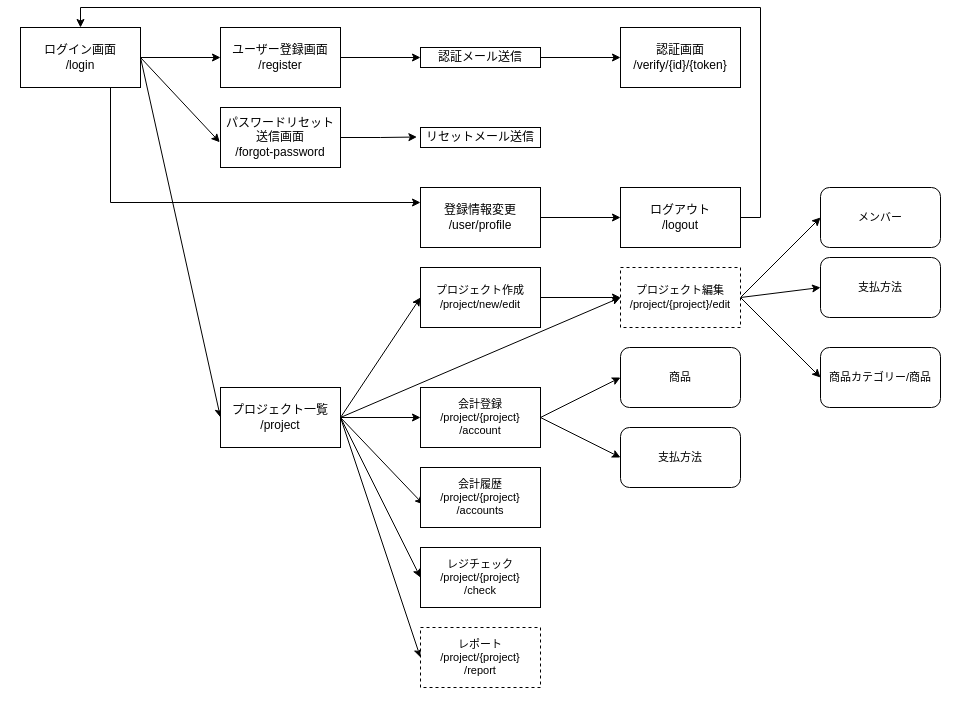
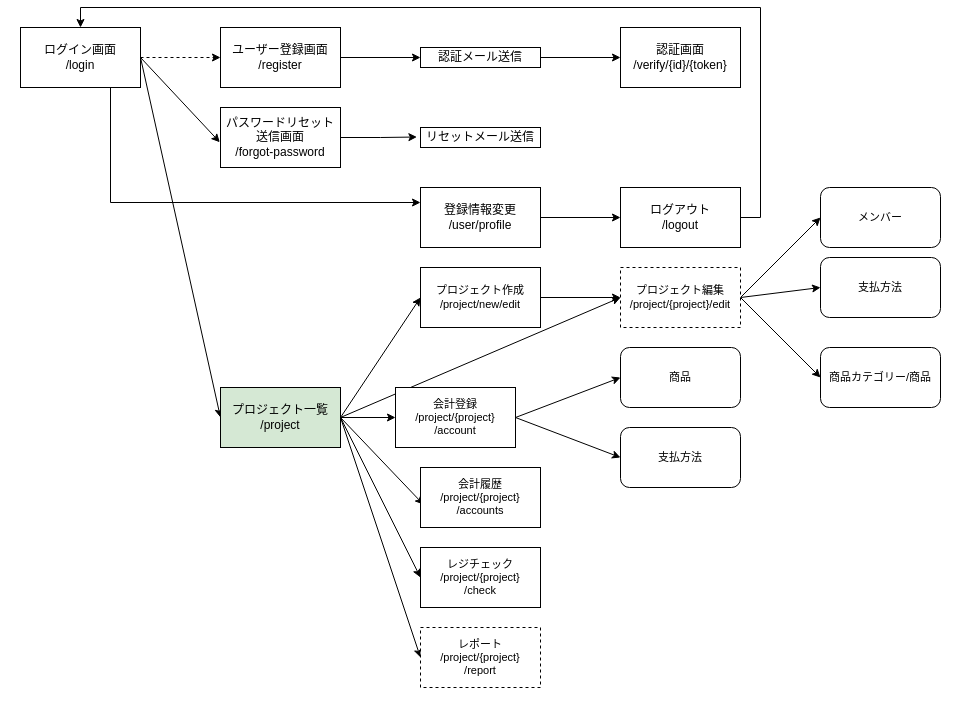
  <mxCell id="0" />
  <mxCell id="1" parent="0" />
- <mxCell id="2" style="edgeStyle=orthogonalEdgeStyle;rounded=0;orthogonalLoop=1;jettySize=auto;html=1;exitX=1;exitY=0.5;exitDx=0;exitDy=0;entryX=0;entryY=0.5;entryDx=0;entryDy=0;" edge="1" parent="1" source="6" target="8"><mxGeometry relative="1" as="geometry" /></mxCell>
+ <mxCell id="2" style="edgeStyle=orthogonalEdgeStyle;rounded=0;orthogonalLoop=1;jettySize=auto;html=1;exitX=1;exitY=0.5;exitDx=0;exitDy=0;entryX=0;entryY=0.5;entryDx=0;entryDy=0;dashed=1;" edge="1" parent="1" source="6" target="8"><mxGeometry relative="1" as="geometry" /></mxCell>
  <mxCell id="3" style="rounded=0;orthogonalLoop=1;jettySize=auto;html=1;exitX=1;exitY=0.5;exitDx=0;exitDy=0;entryX=-0.006;entryY=0.579;entryDx=0;entryDy=0;entryPerimeter=0;" edge="1" parent="1" source="6" target="10"><mxGeometry relative="1" as="geometry" /></mxCell>
  <mxCell id="4" style="edgeStyle=orthogonalEdgeStyle;rounded=0;orthogonalLoop=1;jettySize=auto;html=1;exitX=0.75;exitY=1;exitDx=0;exitDy=0;entryX=0;entryY=0.25;entryDx=0;entryDy=0;" edge="1" parent="1" source="6" target="16"><mxGeometry relative="1" as="geometry"><Array as="points"><mxPoint x="110" y="195" /></Array></mxGeometry></mxCell>
  <mxCell id="5" style="rounded=0;orthogonalLoop=1;jettySize=auto;html=1;exitX=1;exitY=0.5;exitDx=0;exitDy=0;entryX=0;entryY=0.5;entryDx=0;entryDy=0;" edge="1" parent="1" source="6" target="25"><mxGeometry relative="1" as="geometry" /></mxCell>
  <mxCell id="6" value="ログイン画面&lt;br&gt;/login" style="rounded=0;whiteSpace=wrap;html=1;" vertex="1" parent="1"><mxGeometry x="20" y="20" width="120" height="60" as="geometry" /></mxCell>
  <mxCell id="7" style="edgeStyle=orthogonalEdgeStyle;rounded=0;orthogonalLoop=1;jettySize=auto;html=1;exitX=1;exitY=0.5;exitDx=0;exitDy=0;entryX=0;entryY=0.5;entryDx=0;entryDy=0;" edge="1" parent="1" source="8" target="13"><mxGeometry relative="1" as="geometry" /></mxCell>
  <mxCell id="8" value="ユーザー登録画面&lt;br&gt;/register" style="rounded=0;whiteSpace=wrap;html=1;" vertex="1" parent="1"><mxGeometry x="220" y="20" width="120" height="60" as="geometry" /></mxCell>
  <mxCell id="9" style="edgeStyle=orthogonalEdgeStyle;rounded=0;orthogonalLoop=1;jettySize=auto;html=1;exitX=1;exitY=0.5;exitDx=0;exitDy=0;entryX=-0.03;entryY=0.476;entryDx=0;entryDy=0;entryPerimeter=0;" edge="1" parent="1" source="10" target="11"><mxGeometry relative="1" as="geometry" /></mxCell>
  <mxCell id="10" value="パスワードリセット送信画面&lt;br&gt;/forgot-password" style="rounded=0;whiteSpace=wrap;html=1;" vertex="1" parent="1"><mxGeometry x="220" y="100" width="120" height="60" as="geometry" /></mxCell>
  <mxCell id="11" value="リセットメール送信" style="rounded=0;whiteSpace=wrap;html=1;" vertex="1" parent="1"><mxGeometry x="420" y="120" width="120" height="20" as="geometry" /></mxCell>
  <mxCell id="12" style="edgeStyle=orthogonalEdgeStyle;rounded=0;orthogonalLoop=1;jettySize=auto;html=1;exitX=1;exitY=0.5;exitDx=0;exitDy=0;entryX=0;entryY=0.5;entryDx=0;entryDy=0;" edge="1" parent="1" source="13" target="14"><mxGeometry relative="1" as="geometry" /></mxCell>
  <mxCell id="13" value="認証メール送信" style="rounded=0;whiteSpace=wrap;html=1;" vertex="1" parent="1"><mxGeometry x="420" y="40" width="120" height="20" as="geometry" /></mxCell>
  <mxCell id="14" value="認証画面&lt;br&gt;/verify/{id}/{token}" style="rounded=0;whiteSpace=wrap;html=1;" vertex="1" parent="1"><mxGeometry x="620" y="20" width="120" height="60" as="geometry" /></mxCell>
  <mxCell id="15" style="edgeStyle=orthogonalEdgeStyle;rounded=0;orthogonalLoop=1;jettySize=auto;html=1;exitX=1;exitY=0.5;exitDx=0;exitDy=0;entryX=0;entryY=0.5;entryDx=0;entryDy=0;" edge="1" parent="1" source="16" target="18"><mxGeometry relative="1" as="geometry" /></mxCell>
  <mxCell id="16" value="登録情報変更&lt;br&gt;/user/profile" style="rounded=0;whiteSpace=wrap;html=1;" vertex="1" parent="1"><mxGeometry x="420" y="180" width="120" height="60" as="geometry" /></mxCell>
  <mxCell id="17" style="edgeStyle=orthogonalEdgeStyle;rounded=0;orthogonalLoop=1;jettySize=auto;html=1;exitX=1;exitY=0.5;exitDx=0;exitDy=0;entryX=0.5;entryY=0;entryDx=0;entryDy=0;" edge="1" parent="1" source="18" target="6"><mxGeometry relative="1" as="geometry" /></mxCell>
  <mxCell id="18" value="ログアウト&lt;br&gt;/logout" style="rounded=0;whiteSpace=wrap;html=1;" vertex="1" parent="1"><mxGeometry x="620" y="180" width="120" height="60" as="geometry" /></mxCell>
  <mxCell id="19" style="edgeStyle=none;shape=connector;rounded=0;orthogonalLoop=1;jettySize=auto;html=1;exitX=1;exitY=0.5;exitDx=0;exitDy=0;entryX=0;entryY=0.5;entryDx=0;entryDy=0;labelBackgroundColor=default;strokeColor=default;fontFamily=Helvetica;fontSize=11;fontColor=default;endArrow=classic;" edge="1" parent="1" source="25" target="27"><mxGeometry relative="1" as="geometry" /></mxCell>
  <mxCell id="20" style="edgeStyle=none;shape=connector;rounded=0;orthogonalLoop=1;jettySize=auto;html=1;exitX=1;exitY=0.5;exitDx=0;exitDy=0;entryX=0;entryY=0.5;entryDx=0;entryDy=0;labelBackgroundColor=default;strokeColor=default;fontFamily=Helvetica;fontSize=11;fontColor=default;endArrow=classic;" edge="1" parent="1" source="25" target="31"><mxGeometry relative="1" as="geometry" /></mxCell>
  <mxCell id="21" style="edgeStyle=none;shape=connector;rounded=0;orthogonalLoop=1;jettySize=auto;html=1;exitX=1;exitY=0.5;exitDx=0;exitDy=0;entryX=0;entryY=0.5;entryDx=0;entryDy=0;labelBackgroundColor=default;strokeColor=default;fontFamily=Helvetica;fontSize=11;fontColor=default;endArrow=classic;" edge="1" parent="1" source="25" target="37"><mxGeometry relative="1" as="geometry" /></mxCell>
  <mxCell id="22" style="edgeStyle=none;shape=connector;rounded=0;orthogonalLoop=1;jettySize=auto;html=1;exitX=1;exitY=0.5;exitDx=0;exitDy=0;entryX=0.025;entryY=0.617;entryDx=0;entryDy=0;entryPerimeter=0;labelBackgroundColor=default;strokeColor=default;fontFamily=Helvetica;fontSize=11;fontColor=default;endArrow=classic;" edge="1" parent="1" source="25" target="40"><mxGeometry relative="1" as="geometry" /></mxCell>
  <mxCell id="23" style="edgeStyle=none;shape=connector;rounded=0;orthogonalLoop=1;jettySize=auto;html=1;exitX=1;exitY=0.5;exitDx=0;exitDy=0;entryX=0;entryY=0.5;entryDx=0;entryDy=0;labelBackgroundColor=default;strokeColor=default;fontFamily=Helvetica;fontSize=11;fontColor=default;endArrow=classic;" edge="1" parent="1" source="25" target="41"><mxGeometry relative="1" as="geometry" /></mxCell>
  <mxCell id="24" style="edgeStyle=none;shape=connector;rounded=0;orthogonalLoop=1;jettySize=auto;html=1;exitX=1;exitY=0.5;exitDx=0;exitDy=0;entryX=0;entryY=0.5;entryDx=0;entryDy=0;labelBackgroundColor=default;strokeColor=default;fontFamily=Helvetica;fontSize=11;fontColor=default;endArrow=classic;" edge="1" parent="1" source="25" target="42"><mxGeometry relative="1" as="geometry" /></mxCell>
- <mxCell id="25" value="プロジェクト一覧&lt;br&gt;/project" style="rounded=0;whiteSpace=wrap;html=1;" vertex="1" parent="1"><mxGeometry x="220" y="380" width="120" height="60" as="geometry" /></mxCell>
+ <mxCell id="25" value="プロジェクト一覧&lt;br&gt;/project" style="rounded=0;whiteSpace=wrap;html=1;fillColor=#d5e8d4;" vertex="1" parent="1"><mxGeometry x="220" y="380" width="120" height="60" as="geometry" /></mxCell>
  <mxCell id="26" style="edgeStyle=none;shape=connector;rounded=0;orthogonalLoop=1;jettySize=auto;html=1;exitX=1;exitY=0.5;exitDx=0;exitDy=0;entryX=0;entryY=0.5;entryDx=0;entryDy=0;labelBackgroundColor=default;strokeColor=default;fontFamily=Helvetica;fontSize=11;fontColor=default;endArrow=classic;" edge="1" parent="1" source="27" target="31"><mxGeometry relative="1" as="geometry" /></mxCell>
  <mxCell id="27" value="プロジェクト作成&lt;br&gt;/project/new/edit" style="rounded=0;whiteSpace=wrap;html=1;fontFamily=Helvetica;fontSize=11;fontColor=default;" vertex="1" parent="1"><mxGeometry x="420" y="260" width="120" height="60" as="geometry" /></mxCell>
  <mxCell id="28" style="edgeStyle=none;shape=connector;rounded=0;orthogonalLoop=1;jettySize=auto;html=1;exitX=1;exitY=0.5;exitDx=0;exitDy=0;entryX=0;entryY=0.5;entryDx=0;entryDy=0;labelBackgroundColor=default;strokeColor=default;fontFamily=Helvetica;fontSize=11;fontColor=default;endArrow=classic;" edge="1" parent="1" source="31" target="32"><mxGeometry relative="1" as="geometry" /></mxCell>
  <mxCell id="29" style="edgeStyle=none;shape=connector;rounded=0;orthogonalLoop=1;jettySize=auto;html=1;exitX=1;exitY=0.5;exitDx=0;exitDy=0;entryX=0;entryY=0.5;entryDx=0;entryDy=0;labelBackgroundColor=default;strokeColor=default;fontFamily=Helvetica;fontSize=11;fontColor=default;endArrow=classic;" edge="1" parent="1" source="31" target="33"><mxGeometry relative="1" as="geometry" /></mxCell>
  <mxCell id="30" style="edgeStyle=none;shape=connector;rounded=0;orthogonalLoop=1;jettySize=auto;html=1;exitX=1;exitY=0.5;exitDx=0;exitDy=0;entryX=0;entryY=0.5;entryDx=0;entryDy=0;labelBackgroundColor=default;strokeColor=default;fontFamily=Helvetica;fontSize=11;fontColor=default;endArrow=classic;" edge="1" parent="1" source="31" target="34"><mxGeometry relative="1" as="geometry" /></mxCell>
  <mxCell id="31" value="プロジェクト編集&lt;br&gt;/project/{project}/edit" style="rounded=0;whiteSpace=wrap;html=1;fontFamily=Helvetica;fontSize=11;fontColor=default;dashed=1;" vertex="1" parent="1"><mxGeometry x="620" y="260" width="120" height="60" as="geometry" /></mxCell>
  <mxCell id="32" value="メンバー" style="rounded=1;whiteSpace=wrap;html=1;fontFamily=Helvetica;fontSize=11;fontColor=default;" vertex="1" parent="1"><mxGeometry x="820" y="180" width="120" height="60" as="geometry" /></mxCell>
  <mxCell id="33" value="支払方法" style="rounded=1;whiteSpace=wrap;html=1;fontFamily=Helvetica;fontSize=11;fontColor=default;" vertex="1" parent="1"><mxGeometry x="820" y="250" width="120" height="60" as="geometry" /></mxCell>
  <mxCell id="34" value="商品カテゴリー/商品" style="rounded=1;whiteSpace=wrap;html=1;fontFamily=Helvetica;fontSize=11;fontColor=default;" vertex="1" parent="1"><mxGeometry x="820" y="340" width="120" height="60" as="geometry" /></mxCell>
  <mxCell id="35" style="edgeStyle=none;shape=connector;rounded=0;orthogonalLoop=1;jettySize=auto;html=1;exitX=1;exitY=0.5;exitDx=0;exitDy=0;entryX=0;entryY=0.5;entryDx=0;entryDy=0;labelBackgroundColor=default;strokeColor=default;fontFamily=Helvetica;fontSize=11;fontColor=default;endArrow=classic;" edge="1" parent="1" source="37" target="38"><mxGeometry relative="1" as="geometry" /></mxCell>
  <mxCell id="36" style="edgeStyle=none;shape=connector;rounded=0;orthogonalLoop=1;jettySize=auto;html=1;exitX=1;exitY=0.5;exitDx=0;exitDy=0;entryX=0;entryY=0.5;entryDx=0;entryDy=0;labelBackgroundColor=default;strokeColor=default;fontFamily=Helvetica;fontSize=11;fontColor=default;endArrow=classic;" edge="1" parent="1" source="37" target="39"><mxGeometry relative="1" as="geometry" /></mxCell>
- <mxCell id="37" value="会計登録&lt;br&gt;/project/{project}&lt;br&gt;/account" style="rounded=0;whiteSpace=wrap;html=1;fontFamily=Helvetica;fontSize=11;fontColor=default;" vertex="1" parent="1"><mxGeometry x="420" y="380" width="120" height="60" as="geometry" /></mxCell>
+ <mxCell id="37" value="会計登録&lt;br&gt;/project/{project}&lt;br&gt;/account" style="rounded=0;whiteSpace=wrap;html=1;fontFamily=Helvetica;fontSize=11;fontColor=default;" vertex="1" parent="1"><mxGeometry x="395" y="380" width="120" height="60" as="geometry" /></mxCell>
  <mxCell id="38" value="商品" style="rounded=1;whiteSpace=wrap;html=1;fontFamily=Helvetica;fontSize=11;fontColor=default;" vertex="1" parent="1"><mxGeometry x="620" y="340" width="120" height="60" as="geometry" /></mxCell>
  <mxCell id="39" value="支払方法" style="rounded=1;whiteSpace=wrap;html=1;fontFamily=Helvetica;fontSize=11;fontColor=default;" vertex="1" parent="1"><mxGeometry x="620" y="420" width="120" height="60" as="geometry" /></mxCell>
  <mxCell id="40" value="会計履歴&lt;br&gt;/project/{project}&lt;br&gt;/accounts" style="rounded=0;whiteSpace=wrap;html=1;fontFamily=Helvetica;fontSize=11;fontColor=default;" vertex="1" parent="1"><mxGeometry x="420" y="460" width="120" height="60" as="geometry" /></mxCell>
  <mxCell id="41" value="レジチェック&lt;br&gt;/project/{project}&lt;br&gt;/check" style="rounded=0;whiteSpace=wrap;html=1;fontFamily=Helvetica;fontSize=11;fontColor=default;" vertex="1" parent="1"><mxGeometry x="420" y="540" width="120" height="60" as="geometry" /></mxCell>
  <mxCell id="42" value="レポート&lt;br&gt;/project/{project}&lt;br&gt;/report" style="rounded=0;whiteSpace=wrap;html=1;fontFamily=Helvetica;fontSize=11;fontColor=default;dashed=1;" vertex="1" parent="1"><mxGeometry x="420" y="620" width="120" height="60" as="geometry" /></mxCell>
